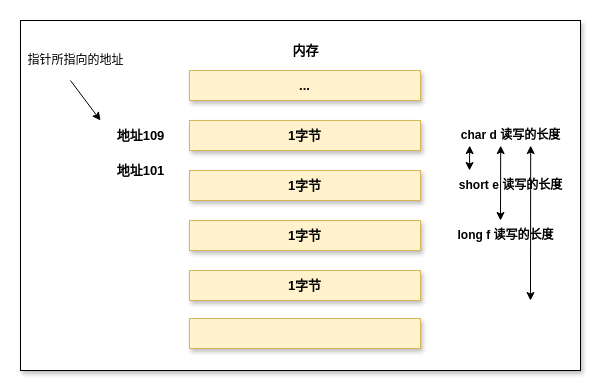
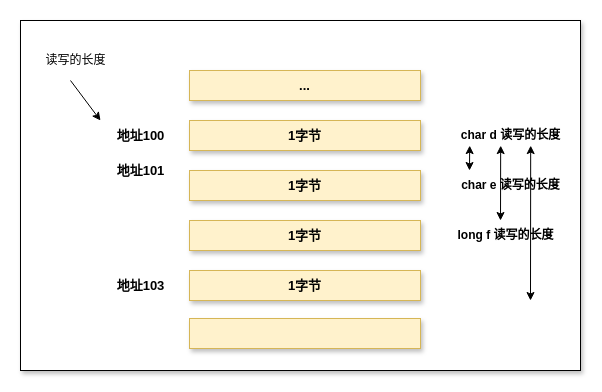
  <mxCell id="0" />
  <mxCell id="1" parent="0" />
  <mxCell id="2" value="" style="rounded=0;whiteSpace=wrap;html=1;fontSize=13;shadow=1;" parent="1" vertex="1"><mxGeometry x="20" y="20" width="560" height="350" as="geometry" /></mxCell>
- <mxCell id="3" value="地址109" style="text;html=1;align=center;verticalAlign=middle;resizable=0;points=[];autosize=1;fontSize=13;shadow=1;fontStyle=1" parent="1" vertex="1"><mxGeometry x="110" y="125" width="60" height="20" as="geometry" /></mxCell>
+ <mxCell id="3" value="地址100" style="text;html=1;align=center;verticalAlign=middle;resizable=0;points=[];autosize=1;fontSize=13;shadow=1;fontStyle=1" parent="1" vertex="1"><mxGeometry x="110" y="125" width="60" height="20" as="geometry" /></mxCell>
  <mxCell id="4" value="地址101" style="text;html=1;align=center;verticalAlign=middle;resizable=0;points=[];autosize=1;fontSize=13;shadow=1;fontStyle=1" parent="1" vertex="1"><mxGeometry x="110" y="160" width="60" height="20" as="geometry" /></mxCell>
+ <mxCell id="5" value="地址103" style="text;html=1;align=center;verticalAlign=middle;resizable=0;points=[];autosize=1;fontSize=13;shadow=1;fontStyle=1" parent="1" vertex="1"><mxGeometry x="110" y="275" width="60" height="20" as="geometry" /></mxCell>
  <mxCell id="6" value="..." style="rounded=0;whiteSpace=wrap;html=1;fontSize=13;shadow=1;fillColor=#fff2cc;strokeColor=#d6b656;fontStyle=1" parent="1" vertex="1"><mxGeometry x="189" y="70" width="231" height="30" as="geometry" /></mxCell>
  <mxCell id="7" value="1字节" style="rounded=0;whiteSpace=wrap;html=1;fontSize=13;shadow=1;fillColor=#fff2cc;strokeColor=#d6b656;fontStyle=1" parent="1" vertex="1"><mxGeometry x="189" y="120" width="231" height="30" as="geometry" /></mxCell>
  <mxCell id="8" value="1字节" style="rounded=0;whiteSpace=wrap;html=1;fontSize=13;shadow=1;fillColor=#fff2cc;strokeColor=#d6b656;fontStyle=1" parent="1" vertex="1"><mxGeometry x="189" y="170" width="231" height="30" as="geometry" /></mxCell>
  <mxCell id="9" value="1字节" style="rounded=0;whiteSpace=wrap;html=1;fontSize=13;shadow=1;fillColor=#fff2cc;strokeColor=#d6b656;fontStyle=1" parent="1" vertex="1"><mxGeometry x="189" y="220" width="231" height="30" as="geometry" /></mxCell>
  <mxCell id="10" value="1字节" style="rounded=0;whiteSpace=wrap;html=1;fontSize=13;shadow=1;fillColor=#fff2cc;strokeColor=#d6b656;fontStyle=1" parent="1" vertex="1"><mxGeometry x="189" y="270" width="231" height="30" as="geometry" /></mxCell>
  <mxCell id="11" value="" style="rounded=0;whiteSpace=wrap;html=1;fontSize=13;shadow=1;fillColor=#fff2cc;strokeColor=#d6b656;fontStyle=1" parent="1" vertex="1"><mxGeometry x="189" y="318" width="231" height="30" as="geometry" /></mxCell>
- <mxCell id="12" value="内存" style="text;html=1;align=center;verticalAlign=middle;resizable=0;points=[];autosize=1;fontSize=13;fontStyle=1;shadow=1;" parent="1" vertex="1"><mxGeometry x="284.5" y="40" width="40" height="20" as="geometry" /></mxCell>
  <mxCell id="13" value="char d 读写的长度" style="text;html=1;align=center;verticalAlign=middle;resizable=0;points=[];autosize=1;fontStyle=1" parent="1" vertex="1"><mxGeometry x="455" y="125" width="110" height="20" as="geometry" /></mxCell>
- <mxCell id="14" value="short e 读写的长度" style="text;html=1;align=center;verticalAlign=middle;resizable=0;points=[];autosize=1;fontStyle=1" parent="1" vertex="1"><mxGeometry x="450" y="175" width="120" height="20" as="geometry" /></mxCell>
+ <mxCell id="14" value="char e 读写的长度" style="text;html=1;align=center;verticalAlign=middle;resizable=0;points=[];autosize=1;fontStyle=1" parent="1" vertex="1"><mxGeometry x="450" y="175" width="120" height="20" as="geometry" /></mxCell>
  <mxCell id="15" value="long f 读写的长度" style="text;html=1;align=center;verticalAlign=middle;resizable=0;points=[];autosize=1;fontStyle=1" parent="1" vertex="1"><mxGeometry x="450" y="225" width="110" height="20" as="geometry" /></mxCell>
  <mxCell id="16" value="" style="endArrow=classic;html=1;" edge="1" parent="1"><mxGeometry width="50" height="50" relative="1" as="geometry"><mxPoint x="70" y="80" as="sourcePoint" /><mxPoint x="100" y="120" as="targetPoint" /></mxGeometry></mxCell>
- <mxCell id="17" value="指针所指向的地址" style="text;html=1;align=center;verticalAlign=middle;resizable=0;points=[];autosize=1;" vertex="1" parent="1"><mxGeometry x="20" y="50" width="110" height="20" as="geometry" /></mxCell>
+ <mxCell id="17" value="读写的长度" style="text;html=1;align=center;verticalAlign=middle;resizable=0;points=[];autosize=1;" vertex="1" parent="1"><mxGeometry x="20" y="50" width="110" height="20" as="geometry" /></mxCell>
  <mxCell id="18" value="" style="endArrow=classic;startArrow=classic;html=1;entryX=0.129;entryY=1.005;entryDx=0;entryDy=0;entryPerimeter=0;" edge="1" parent="1" target="13"><mxGeometry width="50" height="50" relative="1" as="geometry"><mxPoint x="469" y="170" as="sourcePoint" /><mxPoint x="480" y="150" as="targetPoint" /></mxGeometry></mxCell>
  <mxCell id="19" value="" style="endArrow=classic;startArrow=classic;html=1;entryX=0.129;entryY=1.005;entryDx=0;entryDy=0;entryPerimeter=0;" edge="1" parent="1"><mxGeometry width="50" height="50" relative="1" as="geometry"><mxPoint x="500" y="220" as="sourcePoint" /><mxPoint x="500.19" y="145.1" as="targetPoint" /></mxGeometry></mxCell>
  <mxCell id="20" value="" style="endArrow=classic;startArrow=classic;html=1;entryX=0.129;entryY=1.005;entryDx=0;entryDy=0;entryPerimeter=0;" edge="1" parent="1"><mxGeometry width="50" height="50" relative="1" as="geometry"><mxPoint x="530" y="300" as="sourcePoint" /><mxPoint x="530.19" y="145.1" as="targetPoint" /></mxGeometry></mxCell>
